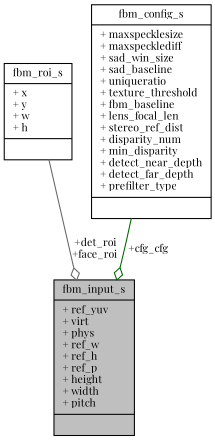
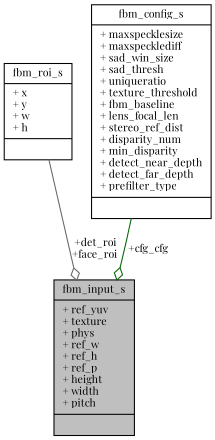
  digraph {
    fontname="Playfair Display"
    node [color=black fontname="Playfair Display" fontsize=10 shape=record]
    edge [arrowhead=odiamond fontname="Playfair Display" fontsize=10 labelfontname=Helvetica labelfontsize=10 style=solid]
-   n1 [fillcolor=grey75 fontcolor=black height=0.2 label="{fbm_input_s\n|+ ref_yuv\l+ virt\l+ phys\l+ ref_w\l+ ref_h\l+ ref_p\l+ height\l+ width\l+ pitch\l|}" style=filled width=0.4]
+   n1 [fillcolor=grey75 fontcolor=black height=0.2 label="{fbm_input_s\n|+ ref_yuv\l+ texture\l+ phys\l+ ref_w\l+ ref_h\l+ ref_p\l+ height\l+ width\l+ pitch\l|}" style=filled width=0.4]
    n2 [height=0.2 label="{fbm_roi_s\n|+ x\l+ y\l+ w\l+ h\l|}" width=0.4]
-   n3 [height=0.2 label="{fbm_config_s\n|+ maxspecklesize\l+ maxspecklediff\l+ sad_win_size\l+ sad_baseline\l+ uniqueratio\l+ texture_threshold\l+ fbm_baseline\l+ lens_focal_len\l+ stereo_ref_dist\l+ disparity_num\l+ min_disparity\l+ detect_near_depth\l+ detect_far_depth\l+ prefilter_type\l|}" width=0.4]
+   n3 [height=0.2 label="{fbm_config_s\n|+ maxspecklesize\l+ maxspecklediff\l+ sad_win_size\l+ sad_thresh\l+ uniqueratio\l+ texture_threshold\l+ fbm_baseline\l+ lens_focal_len\l+ stereo_ref_dist\l+ disparity_num\l+ min_disparity\l+ detect_near_depth\l+ detect_far_depth\l+ prefilter_type\l|}" width=0.4]
    n2 -> n1 [color=gray40 label=" +det_roi\n+face_roi"]
    n3 -> n1 [color=darkgreen label=" +cfg_cfg"]
  }
